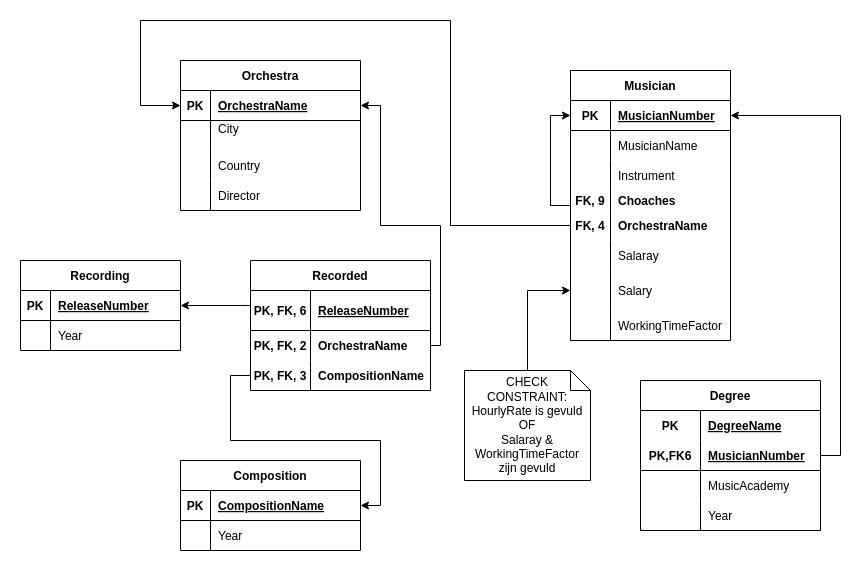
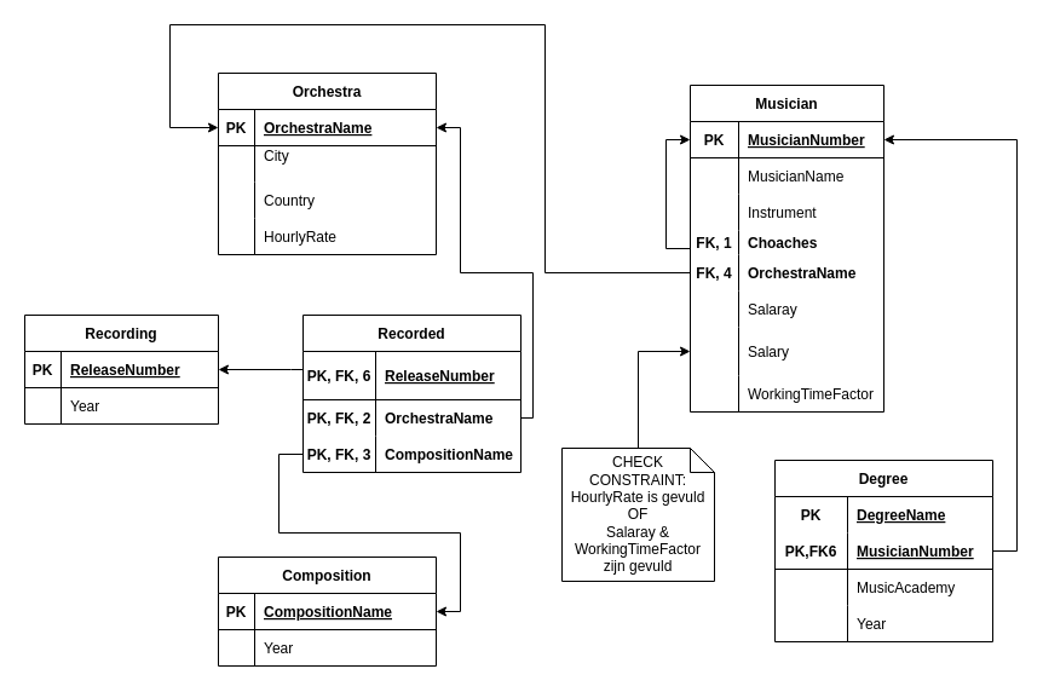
  <mxCell id="0" />
  <mxCell id="1" parent="0" />
  <mxCell id="2" value="Musician" style="shape=table;startSize=30;container=1;collapsible=1;childLayout=tableLayout;fixedRows=1;rowLines=0;fontStyle=1;align=center;resizeLast=1;" vertex="1" parent="1"><mxGeometry x="570" y="70" width="160" height="270" as="geometry" /></mxCell>
  <mxCell id="3" value="" style="shape=tableRow;horizontal=0;startSize=0;swimlaneHead=0;swimlaneBody=0;fillColor=none;collapsible=0;dropTarget=0;points=[[0,0.5],[1,0.5]];portConstraint=eastwest;top=0;left=0;right=0;bottom=1;" vertex="1" parent="2"><mxGeometry y="30" width="160" height="30" as="geometry" /></mxCell>
  <mxCell id="4" value="PK" style="shape=partialRectangle;connectable=0;fillColor=none;top=0;left=0;bottom=0;right=0;fontStyle=1;overflow=hidden;" vertex="1" parent="3"><mxGeometry width="40" height="30" as="geometry"><mxRectangle width="40" height="30" as="alternateBounds" /></mxGeometry></mxCell>
  <mxCell id="5" value="MusicianNumber" style="shape=partialRectangle;connectable=0;fillColor=none;top=0;left=0;bottom=0;right=0;align=left;spacingLeft=6;fontStyle=5;overflow=hidden;" vertex="1" parent="3"><mxGeometry x="40" width="120" height="30" as="geometry"><mxRectangle width="120" height="30" as="alternateBounds" /></mxGeometry></mxCell>
  <mxCell id="6" value="" style="shape=tableRow;horizontal=0;startSize=0;swimlaneHead=0;swimlaneBody=0;fillColor=none;collapsible=0;dropTarget=0;points=[[0,0.5],[1,0.5]];portConstraint=eastwest;top=0;left=0;right=0;bottom=0;" vertex="1" parent="2"><mxGeometry y="60" width="160" height="30" as="geometry" /></mxCell>
  <mxCell id="7" value="" style="shape=partialRectangle;connectable=0;fillColor=none;top=0;left=0;bottom=0;right=0;editable=1;overflow=hidden;" vertex="1" parent="6"><mxGeometry width="40" height="30" as="geometry"><mxRectangle width="40" height="30" as="alternateBounds" /></mxGeometry></mxCell>
  <mxCell id="8" value="MusicianName" style="shape=partialRectangle;connectable=0;fillColor=none;top=0;left=0;bottom=0;right=0;align=left;spacingLeft=6;overflow=hidden;" vertex="1" parent="6"><mxGeometry x="40" width="120" height="30" as="geometry"><mxRectangle width="120" height="30" as="alternateBounds" /></mxGeometry></mxCell>
  <mxCell id="9" value="" style="shape=tableRow;horizontal=0;startSize=0;swimlaneHead=0;swimlaneBody=0;fillColor=none;collapsible=0;dropTarget=0;points=[[0,0.5],[1,0.5]];portConstraint=eastwest;top=0;left=0;right=0;bottom=0;" vertex="1" parent="2"><mxGeometry y="90" width="160" height="30" as="geometry" /></mxCell>
  <mxCell id="10" value="" style="shape=partialRectangle;connectable=0;fillColor=none;top=0;left=0;bottom=0;right=0;editable=1;overflow=hidden;" vertex="1" parent="9"><mxGeometry width="40" height="30" as="geometry"><mxRectangle width="40" height="30" as="alternateBounds" /></mxGeometry></mxCell>
  <mxCell id="11" value="Instrument" style="shape=partialRectangle;connectable=0;fillColor=none;top=0;left=0;bottom=0;right=0;align=left;spacingLeft=6;overflow=hidden;" vertex="1" parent="9"><mxGeometry x="40" width="120" height="30" as="geometry"><mxRectangle width="120" height="30" as="alternateBounds" /></mxGeometry></mxCell>
  <mxCell id="12" style="edgeStyle=orthogonalEdgeStyle;rounded=0;orthogonalLoop=1;jettySize=auto;html=1;entryX=0;entryY=0.5;entryDx=0;entryDy=0;" edge="1" parent="2" source="13" target="3"><mxGeometry relative="1" as="geometry"><Array as="points"><mxPoint x="-20" y="135" /><mxPoint x="-20" y="45" /></Array></mxGeometry></mxCell>
  <mxCell id="13" value="" style="shape=tableRow;horizontal=0;startSize=0;swimlaneHead=0;swimlaneBody=0;fillColor=none;collapsible=0;dropTarget=0;points=[[0,0.5],[1,0.5]];portConstraint=eastwest;top=0;left=0;right=0;bottom=0;fontStyle=1" vertex="1" parent="2"><mxGeometry y="120" width="160" height="20" as="geometry" /></mxCell>
- <mxCell id="14" value="FK, 9" style="shape=partialRectangle;connectable=0;fillColor=none;top=0;left=0;bottom=0;right=0;editable=1;overflow=hidden;fontStyle=1" vertex="1" parent="13"><mxGeometry width="40" height="20" as="geometry"><mxRectangle width="40" height="20" as="alternateBounds" /></mxGeometry></mxCell>
+ <mxCell id="14" value="FK, 1" style="shape=partialRectangle;connectable=0;fillColor=none;top=0;left=0;bottom=0;right=0;editable=1;overflow=hidden;fontStyle=1" vertex="1" parent="13"><mxGeometry width="40" height="20" as="geometry"><mxRectangle width="40" height="20" as="alternateBounds" /></mxGeometry></mxCell>
  <mxCell id="15" value="Choaches" style="shape=partialRectangle;connectable=0;fillColor=none;top=0;left=0;bottom=0;right=0;align=left;spacingLeft=6;overflow=hidden;fontStyle=1" vertex="1" parent="13"><mxGeometry x="40" width="120" height="20" as="geometry"><mxRectangle width="120" height="20" as="alternateBounds" /></mxGeometry></mxCell>
  <mxCell id="16" value="" style="shape=tableRow;horizontal=0;startSize=0;swimlaneHead=0;swimlaneBody=0;fillColor=none;collapsible=0;dropTarget=0;points=[[0,0.5],[1,0.5]];portConstraint=eastwest;top=0;left=0;right=0;bottom=0;" vertex="1" parent="2"><mxGeometry y="140" width="160" height="30" as="geometry" /></mxCell>
  <mxCell id="17" value="FK, 4" style="shape=partialRectangle;connectable=0;fillColor=none;top=0;left=0;bottom=0;right=0;editable=1;overflow=hidden;fontStyle=1" vertex="1" parent="16"><mxGeometry width="40" height="30" as="geometry"><mxRectangle width="40" height="30" as="alternateBounds" /></mxGeometry></mxCell>
  <mxCell id="18" value="OrchestraName" style="shape=partialRectangle;connectable=0;fillColor=none;top=0;left=0;bottom=0;right=0;align=left;spacingLeft=6;overflow=hidden;fontStyle=1" vertex="1" parent="16"><mxGeometry x="40" width="120" height="30" as="geometry"><mxRectangle width="120" height="30" as="alternateBounds" /></mxGeometry></mxCell>
  <mxCell id="19" value="" style="shape=tableRow;horizontal=0;startSize=0;swimlaneHead=0;swimlaneBody=0;fillColor=none;collapsible=0;dropTarget=0;points=[[0,0.5],[1,0.5]];portConstraint=eastwest;top=0;left=0;right=0;bottom=0;" vertex="1" parent="2"><mxGeometry y="170" width="160" height="30" as="geometry" /></mxCell>
  <mxCell id="20" value="" style="shape=partialRectangle;connectable=0;fillColor=none;top=0;left=0;bottom=0;right=0;editable=1;overflow=hidden;" vertex="1" parent="19"><mxGeometry width="40" height="30" as="geometry"><mxRectangle width="40" height="30" as="alternateBounds" /></mxGeometry></mxCell>
  <mxCell id="21" value="Salaray" style="shape=partialRectangle;connectable=0;fillColor=none;top=0;left=0;bottom=0;right=0;align=left;spacingLeft=6;overflow=hidden;" vertex="1" parent="19"><mxGeometry x="40" width="120" height="30" as="geometry"><mxRectangle width="120" height="30" as="alternateBounds" /></mxGeometry></mxCell>
  <mxCell id="22" value="" style="shape=tableRow;horizontal=0;startSize=0;swimlaneHead=0;swimlaneBody=0;fillColor=none;collapsible=0;dropTarget=0;points=[[0,0.5],[1,0.5]];portConstraint=eastwest;top=0;left=0;right=0;bottom=0;" vertex="1" parent="2"><mxGeometry y="200" width="160" height="40" as="geometry" /></mxCell>
  <mxCell id="23" value="" style="shape=partialRectangle;connectable=0;fillColor=none;top=0;left=0;bottom=0;right=0;editable=1;overflow=hidden;" vertex="1" parent="22"><mxGeometry width="40" height="40" as="geometry"><mxRectangle width="40" height="40" as="alternateBounds" /></mxGeometry></mxCell>
  <mxCell id="24" value="Salary" style="shape=partialRectangle;connectable=0;fillColor=none;top=0;left=0;bottom=0;right=0;align=left;spacingLeft=6;overflow=hidden;" vertex="1" parent="22"><mxGeometry x="40" width="120" height="40" as="geometry"><mxRectangle width="120" height="40" as="alternateBounds" /></mxGeometry></mxCell>
  <mxCell id="25" value="" style="shape=tableRow;horizontal=0;startSize=0;swimlaneHead=0;swimlaneBody=0;fillColor=none;collapsible=0;dropTarget=0;points=[[0,0.5],[1,0.5]];portConstraint=eastwest;top=0;left=0;right=0;bottom=0;" vertex="1" parent="2"><mxGeometry y="240" width="160" height="30" as="geometry" /></mxCell>
  <mxCell id="26" value="" style="shape=partialRectangle;connectable=0;fillColor=none;top=0;left=0;bottom=0;right=0;editable=1;overflow=hidden;" vertex="1" parent="25"><mxGeometry width="40" height="30" as="geometry"><mxRectangle width="40" height="30" as="alternateBounds" /></mxGeometry></mxCell>
  <mxCell id="27" value="WorkingTimeFactor" style="shape=partialRectangle;connectable=0;fillColor=none;top=0;left=0;bottom=0;right=0;align=left;spacingLeft=6;overflow=hidden;" vertex="1" parent="25"><mxGeometry x="40" width="120" height="30" as="geometry"><mxRectangle width="120" height="30" as="alternateBounds" /></mxGeometry></mxCell>
  <mxCell id="28" value="Orchestra" style="shape=table;startSize=30;container=1;collapsible=1;childLayout=tableLayout;fixedRows=1;rowLines=0;fontStyle=1;align=center;resizeLast=1;" vertex="1" parent="1"><mxGeometry x="180" y="60" width="180" height="150" as="geometry" /></mxCell>
  <mxCell id="29" value="" style="shape=tableRow;horizontal=0;startSize=0;swimlaneHead=0;swimlaneBody=0;fillColor=none;collapsible=0;dropTarget=0;points=[[0,0.5],[1,0.5]];portConstraint=eastwest;top=0;left=0;right=0;bottom=1;" vertex="1" parent="28"><mxGeometry y="30" width="180" height="30" as="geometry" /></mxCell>
  <mxCell id="30" value="PK" style="shape=partialRectangle;connectable=0;fillColor=none;top=0;left=0;bottom=0;right=0;fontStyle=1;overflow=hidden;" vertex="1" parent="29"><mxGeometry width="30" height="30" as="geometry"><mxRectangle width="30" height="30" as="alternateBounds" /></mxGeometry></mxCell>
  <mxCell id="31" value="OrchestraName" style="shape=partialRectangle;connectable=0;fillColor=none;top=0;left=0;bottom=0;right=0;align=left;spacingLeft=6;fontStyle=5;overflow=hidden;" vertex="1" parent="29"><mxGeometry x="30" width="150" height="30" as="geometry"><mxRectangle width="150" height="30" as="alternateBounds" /></mxGeometry></mxCell>
  <mxCell id="32" value="" style="shape=tableRow;horizontal=0;startSize=0;swimlaneHead=0;swimlaneBody=0;fillColor=none;collapsible=0;dropTarget=0;points=[[0,0.5],[1,0.5]];portConstraint=eastwest;top=0;left=0;right=0;bottom=0;" vertex="1" parent="28"><mxGeometry y="60" width="180" height="30" as="geometry" /></mxCell>
  <mxCell id="33" value="" style="shape=partialRectangle;connectable=0;fillColor=none;top=0;left=0;bottom=0;right=0;editable=1;overflow=hidden;" vertex="1" parent="32"><mxGeometry width="30" height="30" as="geometry"><mxRectangle width="30" height="30" as="alternateBounds" /></mxGeometry></mxCell>
  <mxCell id="34" value="City    &#10;" style="shape=partialRectangle;connectable=0;fillColor=none;top=0;left=0;bottom=0;right=0;align=left;spacingLeft=6;overflow=hidden;" vertex="1" parent="32"><mxGeometry x="30" width="150" height="30" as="geometry"><mxRectangle width="150" height="30" as="alternateBounds" /></mxGeometry></mxCell>
  <mxCell id="35" value="" style="shape=tableRow;horizontal=0;startSize=0;swimlaneHead=0;swimlaneBody=0;fillColor=none;collapsible=0;dropTarget=0;points=[[0,0.5],[1,0.5]];portConstraint=eastwest;top=0;left=0;right=0;bottom=0;" vertex="1" parent="28"><mxGeometry y="90" width="180" height="30" as="geometry" /></mxCell>
  <mxCell id="36" value="" style="shape=partialRectangle;connectable=0;fillColor=none;top=0;left=0;bottom=0;right=0;editable=1;overflow=hidden;" vertex="1" parent="35"><mxGeometry width="30" height="30" as="geometry"><mxRectangle width="30" height="30" as="alternateBounds" /></mxGeometry></mxCell>
  <mxCell id="37" value="Country" style="shape=partialRectangle;connectable=0;fillColor=none;top=0;left=0;bottom=0;right=0;align=left;spacingLeft=6;overflow=hidden;" vertex="1" parent="35"><mxGeometry x="30" width="150" height="30" as="geometry"><mxRectangle width="150" height="30" as="alternateBounds" /></mxGeometry></mxCell>
  <mxCell id="38" value="" style="shape=tableRow;horizontal=0;startSize=0;swimlaneHead=0;swimlaneBody=0;fillColor=none;collapsible=0;dropTarget=0;points=[[0,0.5],[1,0.5]];portConstraint=eastwest;top=0;left=0;right=0;bottom=0;" vertex="1" parent="28"><mxGeometry y="120" width="180" height="30" as="geometry" /></mxCell>
  <mxCell id="39" value="" style="shape=partialRectangle;connectable=0;fillColor=none;top=0;left=0;bottom=0;right=0;editable=1;overflow=hidden;" vertex="1" parent="38"><mxGeometry width="30" height="30" as="geometry"><mxRectangle width="30" height="30" as="alternateBounds" /></mxGeometry></mxCell>
- <mxCell id="40" value="Director" style="shape=partialRectangle;connectable=0;fillColor=none;top=0;left=0;bottom=0;right=0;align=left;spacingLeft=6;overflow=hidden;" vertex="1" parent="38"><mxGeometry x="30" width="150" height="30" as="geometry"><mxRectangle width="150" height="30" as="alternateBounds" /></mxGeometry></mxCell>
+ <mxCell id="40" value="HourlyRate" style="shape=partialRectangle;connectable=0;fillColor=none;top=0;left=0;bottom=0;right=0;align=left;spacingLeft=6;overflow=hidden;" vertex="1" parent="38"><mxGeometry x="30" width="150" height="30" as="geometry"><mxRectangle width="150" height="30" as="alternateBounds" /></mxGeometry></mxCell>
  <mxCell id="41" value="Recording" style="shape=table;startSize=30;container=1;collapsible=1;childLayout=tableLayout;fixedRows=1;rowLines=0;fontStyle=1;align=center;resizeLast=1;" vertex="1" parent="1"><mxGeometry x="20" y="260" width="160" height="90" as="geometry" /></mxCell>
  <mxCell id="42" value="" style="shape=tableRow;horizontal=0;startSize=0;swimlaneHead=0;swimlaneBody=0;fillColor=none;collapsible=0;dropTarget=0;points=[[0,0.5],[1,0.5]];portConstraint=eastwest;top=0;left=0;right=0;bottom=1;" vertex="1" parent="41"><mxGeometry y="30" width="160" height="30" as="geometry" /></mxCell>
  <mxCell id="43" value="PK" style="shape=partialRectangle;connectable=0;fillColor=none;top=0;left=0;bottom=0;right=0;fontStyle=1;overflow=hidden;" vertex="1" parent="42"><mxGeometry width="30" height="30" as="geometry"><mxRectangle width="30" height="30" as="alternateBounds" /></mxGeometry></mxCell>
  <mxCell id="44" value="ReleaseNumber" style="shape=partialRectangle;connectable=0;fillColor=none;top=0;left=0;bottom=0;right=0;align=left;spacingLeft=6;fontStyle=5;overflow=hidden;" vertex="1" parent="42"><mxGeometry x="30" width="130" height="30" as="geometry"><mxRectangle width="130" height="30" as="alternateBounds" /></mxGeometry></mxCell>
  <mxCell id="45" value="" style="shape=tableRow;horizontal=0;startSize=0;swimlaneHead=0;swimlaneBody=0;fillColor=none;collapsible=0;dropTarget=0;points=[[0,0.5],[1,0.5]];portConstraint=eastwest;top=0;left=0;right=0;bottom=0;" vertex="1" parent="41"><mxGeometry y="60" width="160" height="30" as="geometry" /></mxCell>
  <mxCell id="46" value="" style="shape=partialRectangle;connectable=0;fillColor=none;top=0;left=0;bottom=0;right=0;editable=1;overflow=hidden;" vertex="1" parent="45"><mxGeometry width="30" height="30" as="geometry"><mxRectangle width="30" height="30" as="alternateBounds" /></mxGeometry></mxCell>
  <mxCell id="47" value="Year" style="shape=partialRectangle;connectable=0;fillColor=none;top=0;left=0;bottom=0;right=0;align=left;spacingLeft=6;overflow=hidden;" vertex="1" parent="45"><mxGeometry x="30" width="130" height="30" as="geometry"><mxRectangle width="130" height="30" as="alternateBounds" /></mxGeometry></mxCell>
  <mxCell id="48" value="Composition" style="shape=table;startSize=30;container=1;collapsible=1;childLayout=tableLayout;fixedRows=1;rowLines=0;fontStyle=1;align=center;resizeLast=1;" vertex="1" parent="1"><mxGeometry x="180" y="460" width="180" height="90" as="geometry" /></mxCell>
  <mxCell id="49" value="" style="shape=tableRow;horizontal=0;startSize=0;swimlaneHead=0;swimlaneBody=0;fillColor=none;collapsible=0;dropTarget=0;points=[[0,0.5],[1,0.5]];portConstraint=eastwest;top=0;left=0;right=0;bottom=1;" vertex="1" parent="48"><mxGeometry y="30" width="180" height="30" as="geometry" /></mxCell>
  <mxCell id="50" value="PK" style="shape=partialRectangle;connectable=0;fillColor=none;top=0;left=0;bottom=0;right=0;fontStyle=1;overflow=hidden;" vertex="1" parent="49"><mxGeometry width="30" height="30" as="geometry"><mxRectangle width="30" height="30" as="alternateBounds" /></mxGeometry></mxCell>
  <mxCell id="51" value="CompositionName" style="shape=partialRectangle;connectable=0;fillColor=none;top=0;left=0;bottom=0;right=0;align=left;spacingLeft=6;fontStyle=5;overflow=hidden;" vertex="1" parent="49"><mxGeometry x="30" width="150" height="30" as="geometry"><mxRectangle width="150" height="30" as="alternateBounds" /></mxGeometry></mxCell>
  <mxCell id="52" value="" style="shape=tableRow;horizontal=0;startSize=0;swimlaneHead=0;swimlaneBody=0;fillColor=none;collapsible=0;dropTarget=0;points=[[0,0.5],[1,0.5]];portConstraint=eastwest;top=0;left=0;right=0;bottom=0;" vertex="1" parent="48"><mxGeometry y="60" width="180" height="30" as="geometry" /></mxCell>
  <mxCell id="53" value="" style="shape=partialRectangle;connectable=0;fillColor=none;top=0;left=0;bottom=0;right=0;editable=1;overflow=hidden;" vertex="1" parent="52"><mxGeometry width="30" height="30" as="geometry"><mxRectangle width="30" height="30" as="alternateBounds" /></mxGeometry></mxCell>
  <mxCell id="54" value="Year" style="shape=partialRectangle;connectable=0;fillColor=none;top=0;left=0;bottom=0;right=0;align=left;spacingLeft=6;overflow=hidden;" vertex="1" parent="52"><mxGeometry x="30" width="150" height="30" as="geometry"><mxRectangle width="150" height="30" as="alternateBounds" /></mxGeometry></mxCell>
  <mxCell id="55" value="Recorded" style="shape=table;startSize=30;container=1;collapsible=1;childLayout=tableLayout;fixedRows=1;rowLines=0;fontStyle=1;align=center;resizeLast=1;" vertex="1" parent="1"><mxGeometry x="250" y="260" width="180" height="130" as="geometry" /></mxCell>
  <mxCell id="56" value="" style="shape=tableRow;horizontal=0;startSize=0;swimlaneHead=0;swimlaneBody=0;fillColor=none;collapsible=0;dropTarget=0;points=[[0,0.5],[1,0.5]];portConstraint=eastwest;top=0;left=0;right=0;bottom=1;" vertex="1" parent="55"><mxGeometry y="30" width="180" height="40" as="geometry" /></mxCell>
  <mxCell id="57" value="PK, FK, 6" style="shape=partialRectangle;connectable=0;fillColor=none;top=0;left=0;bottom=0;right=0;fontStyle=1;overflow=hidden;" vertex="1" parent="56"><mxGeometry width="60" height="40" as="geometry"><mxRectangle width="60" height="40" as="alternateBounds" /></mxGeometry></mxCell>
  <mxCell id="58" value="ReleaseNumber" style="shape=partialRectangle;connectable=0;fillColor=none;top=0;left=0;bottom=0;right=0;align=left;spacingLeft=6;fontStyle=5;overflow=hidden;" vertex="1" parent="56"><mxGeometry x="60" width="120" height="40" as="geometry"><mxRectangle width="120" height="40" as="alternateBounds" /></mxGeometry></mxCell>
  <mxCell id="59" value="" style="shape=tableRow;horizontal=0;startSize=0;swimlaneHead=0;swimlaneBody=0;fillColor=none;collapsible=0;dropTarget=0;points=[[0,0.5],[1,0.5]];portConstraint=eastwest;top=0;left=0;right=0;bottom=0;" vertex="1" parent="55"><mxGeometry y="70" width="180" height="30" as="geometry" /></mxCell>
  <mxCell id="60" value="PK, FK, 2" style="shape=partialRectangle;connectable=0;fillColor=none;top=0;left=0;bottom=0;right=0;editable=1;overflow=hidden;fontStyle=1" vertex="1" parent="59"><mxGeometry width="60" height="30" as="geometry"><mxRectangle width="60" height="30" as="alternateBounds" /></mxGeometry></mxCell>
  <mxCell id="61" value="OrchestraName" style="shape=partialRectangle;connectable=0;fillColor=none;top=0;left=0;bottom=0;right=0;align=left;spacingLeft=6;overflow=hidden;fontStyle=1" vertex="1" parent="59"><mxGeometry x="60" width="120" height="30" as="geometry"><mxRectangle width="120" height="30" as="alternateBounds" /></mxGeometry></mxCell>
  <mxCell id="62" value="" style="shape=tableRow;horizontal=0;startSize=0;swimlaneHead=0;swimlaneBody=0;fillColor=none;collapsible=0;dropTarget=0;points=[[0,0.5],[1,0.5]];portConstraint=eastwest;top=0;left=0;right=0;bottom=0;" vertex="1" parent="55"><mxGeometry y="100" width="180" height="30" as="geometry" /></mxCell>
  <mxCell id="63" value="PK, FK, 3" style="shape=partialRectangle;connectable=0;fillColor=none;top=0;left=0;bottom=0;right=0;editable=1;overflow=hidden;fontStyle=1" vertex="1" parent="62"><mxGeometry width="60" height="30" as="geometry"><mxRectangle width="60" height="30" as="alternateBounds" /></mxGeometry></mxCell>
  <mxCell id="64" value="CompositionName" style="shape=partialRectangle;connectable=0;fillColor=none;top=0;left=0;bottom=0;right=0;align=left;spacingLeft=6;overflow=hidden;fontStyle=1" vertex="1" parent="62"><mxGeometry x="60" width="120" height="30" as="geometry"><mxRectangle width="120" height="30" as="alternateBounds" /></mxGeometry></mxCell>
  <mxCell id="65" style="edgeStyle=orthogonalEdgeStyle;rounded=0;orthogonalLoop=1;jettySize=auto;html=1;entryX=1;entryY=0.5;entryDx=0;entryDy=0;elbow=vertical;" edge="1" parent="1" source="56" target="42"><mxGeometry relative="1" as="geometry"><Array as="points"><mxPoint x="240" y="305" /><mxPoint x="240" y="305" /></Array></mxGeometry></mxCell>
  <mxCell id="66" style="edgeStyle=orthogonalEdgeStyle;rounded=0;orthogonalLoop=1;jettySize=auto;html=1;entryX=1;entryY=0.5;entryDx=0;entryDy=0;elbow=vertical;" edge="1" parent="1" source="59" target="29"><mxGeometry relative="1" as="geometry"><Array as="points"><mxPoint x="440" y="345" /><mxPoint x="440" y="225" /><mxPoint x="380" y="225" /><mxPoint x="380" y="105" /></Array></mxGeometry></mxCell>
  <mxCell id="67" style="edgeStyle=orthogonalEdgeStyle;rounded=0;orthogonalLoop=1;jettySize=auto;html=1;entryX=1;entryY=0.5;entryDx=0;entryDy=0;elbow=vertical;" edge="1" parent="1" source="62" target="49"><mxGeometry relative="1" as="geometry" /></mxCell>
  <mxCell id="68" style="edgeStyle=orthogonalEdgeStyle;rounded=0;orthogonalLoop=1;jettySize=auto;html=1;entryX=0;entryY=0.5;entryDx=0;entryDy=0;elbow=vertical;" edge="1" parent="1" source="16" target="29"><mxGeometry relative="1" as="geometry"><Array as="points"><mxPoint x="450" y="225" /><mxPoint x="450" y="20" /><mxPoint x="140" y="20" /><mxPoint x="140" y="105" /></Array></mxGeometry></mxCell>
  <mxCell id="69" value="Degree" style="shape=table;startSize=30;container=1;collapsible=1;childLayout=tableLayout;fixedRows=1;rowLines=0;fontStyle=1;align=center;resizeLast=1;" vertex="1" parent="1"><mxGeometry x="640" y="380" width="180" height="150" as="geometry" /></mxCell>
  <mxCell id="70" value="" style="shape=tableRow;horizontal=0;startSize=0;swimlaneHead=0;swimlaneBody=0;fillColor=none;collapsible=0;dropTarget=0;points=[[0,0.5],[1,0.5]];portConstraint=eastwest;top=0;left=0;right=0;bottom=0;" vertex="1" parent="69"><mxGeometry y="30" width="180" height="30" as="geometry" /></mxCell>
  <mxCell id="71" value="PK" style="shape=partialRectangle;connectable=0;fillColor=none;top=0;left=0;bottom=0;right=0;fontStyle=1;overflow=hidden;" vertex="1" parent="70"><mxGeometry width="60" height="30" as="geometry"><mxRectangle width="60" height="30" as="alternateBounds" /></mxGeometry></mxCell>
  <mxCell id="72" value="DegreeName" style="shape=partialRectangle;connectable=0;fillColor=none;top=0;left=0;bottom=0;right=0;align=left;spacingLeft=6;fontStyle=5;overflow=hidden;" vertex="1" parent="70"><mxGeometry x="60" width="120" height="30" as="geometry"><mxRectangle width="120" height="30" as="alternateBounds" /></mxGeometry></mxCell>
  <mxCell id="73" value="" style="shape=tableRow;horizontal=0;startSize=0;swimlaneHead=0;swimlaneBody=0;fillColor=none;collapsible=0;dropTarget=0;points=[[0,0.5],[1,0.5]];portConstraint=eastwest;top=0;left=0;right=0;bottom=1;" vertex="1" parent="69"><mxGeometry y="60" width="180" height="30" as="geometry" /></mxCell>
  <mxCell id="74" value="PK,FK6" style="shape=partialRectangle;connectable=0;fillColor=none;top=0;left=0;bottom=0;right=0;fontStyle=1;overflow=hidden;" vertex="1" parent="73"><mxGeometry width="60" height="30" as="geometry"><mxRectangle width="60" height="30" as="alternateBounds" /></mxGeometry></mxCell>
  <mxCell id="75" value="MusicianNumber" style="shape=partialRectangle;connectable=0;fillColor=none;top=0;left=0;bottom=0;right=0;align=left;spacingLeft=6;fontStyle=5;overflow=hidden;" vertex="1" parent="73"><mxGeometry x="60" width="120" height="30" as="geometry"><mxRectangle width="120" height="30" as="alternateBounds" /></mxGeometry></mxCell>
  <mxCell id="76" value="" style="shape=tableRow;horizontal=0;startSize=0;swimlaneHead=0;swimlaneBody=0;fillColor=none;collapsible=0;dropTarget=0;points=[[0,0.5],[1,0.5]];portConstraint=eastwest;top=0;left=0;right=0;bottom=0;" vertex="1" parent="69"><mxGeometry y="90" width="180" height="30" as="geometry" /></mxCell>
  <mxCell id="77" value="" style="shape=partialRectangle;connectable=0;fillColor=none;top=0;left=0;bottom=0;right=0;editable=1;overflow=hidden;" vertex="1" parent="76"><mxGeometry width="60" height="30" as="geometry"><mxRectangle width="60" height="30" as="alternateBounds" /></mxGeometry></mxCell>
  <mxCell id="78" value="MusicAcademy" style="shape=partialRectangle;connectable=0;fillColor=none;top=0;left=0;bottom=0;right=0;align=left;spacingLeft=6;overflow=hidden;" vertex="1" parent="76"><mxGeometry x="60" width="120" height="30" as="geometry"><mxRectangle width="120" height="30" as="alternateBounds" /></mxGeometry></mxCell>
  <mxCell id="79" value="" style="shape=tableRow;horizontal=0;startSize=0;swimlaneHead=0;swimlaneBody=0;fillColor=none;collapsible=0;dropTarget=0;points=[[0,0.5],[1,0.5]];portConstraint=eastwest;top=0;left=0;right=0;bottom=0;" vertex="1" parent="69"><mxGeometry y="120" width="180" height="30" as="geometry" /></mxCell>
  <mxCell id="80" value="" style="shape=partialRectangle;connectable=0;fillColor=none;top=0;left=0;bottom=0;right=0;editable=1;overflow=hidden;" vertex="1" parent="79"><mxGeometry width="60" height="30" as="geometry"><mxRectangle width="60" height="30" as="alternateBounds" /></mxGeometry></mxCell>
  <mxCell id="81" value="Year" style="shape=partialRectangle;connectable=0;fillColor=none;top=0;left=0;bottom=0;right=0;align=left;spacingLeft=6;overflow=hidden;" vertex="1" parent="79"><mxGeometry x="60" width="120" height="30" as="geometry"><mxRectangle width="120" height="30" as="alternateBounds" /></mxGeometry></mxCell>
  <mxCell id="82" style="edgeStyle=orthogonalEdgeStyle;rounded=0;orthogonalLoop=1;jettySize=auto;html=1;entryX=1;entryY=0.5;entryDx=0;entryDy=0;elbow=vertical;" edge="1" parent="1" source="73" target="3"><mxGeometry relative="1" as="geometry"><Array as="points"><mxPoint x="840" y="455" /><mxPoint x="840" y="115" /></Array></mxGeometry></mxCell>
  <mxCell id="83" style="edgeStyle=orthogonalEdgeStyle;rounded=0;orthogonalLoop=1;jettySize=auto;html=1;elbow=vertical;" edge="1" parent="1" source="84" target="22"><mxGeometry relative="1" as="geometry" /></mxCell>
  <mxCell id="84" value="CHECK CONSTRAINT:&lt;br&gt;HourlyRate is gevuld OF &lt;br&gt;Salaray &amp;amp;&lt;br&gt;WorkingTimeFactor zijn gevuld" style="shape=note;size=20;whiteSpace=wrap;html=1;" vertex="1" parent="1"><mxGeometry x="464" y="370" width="126" height="110" as="geometry" /></mxCell>
